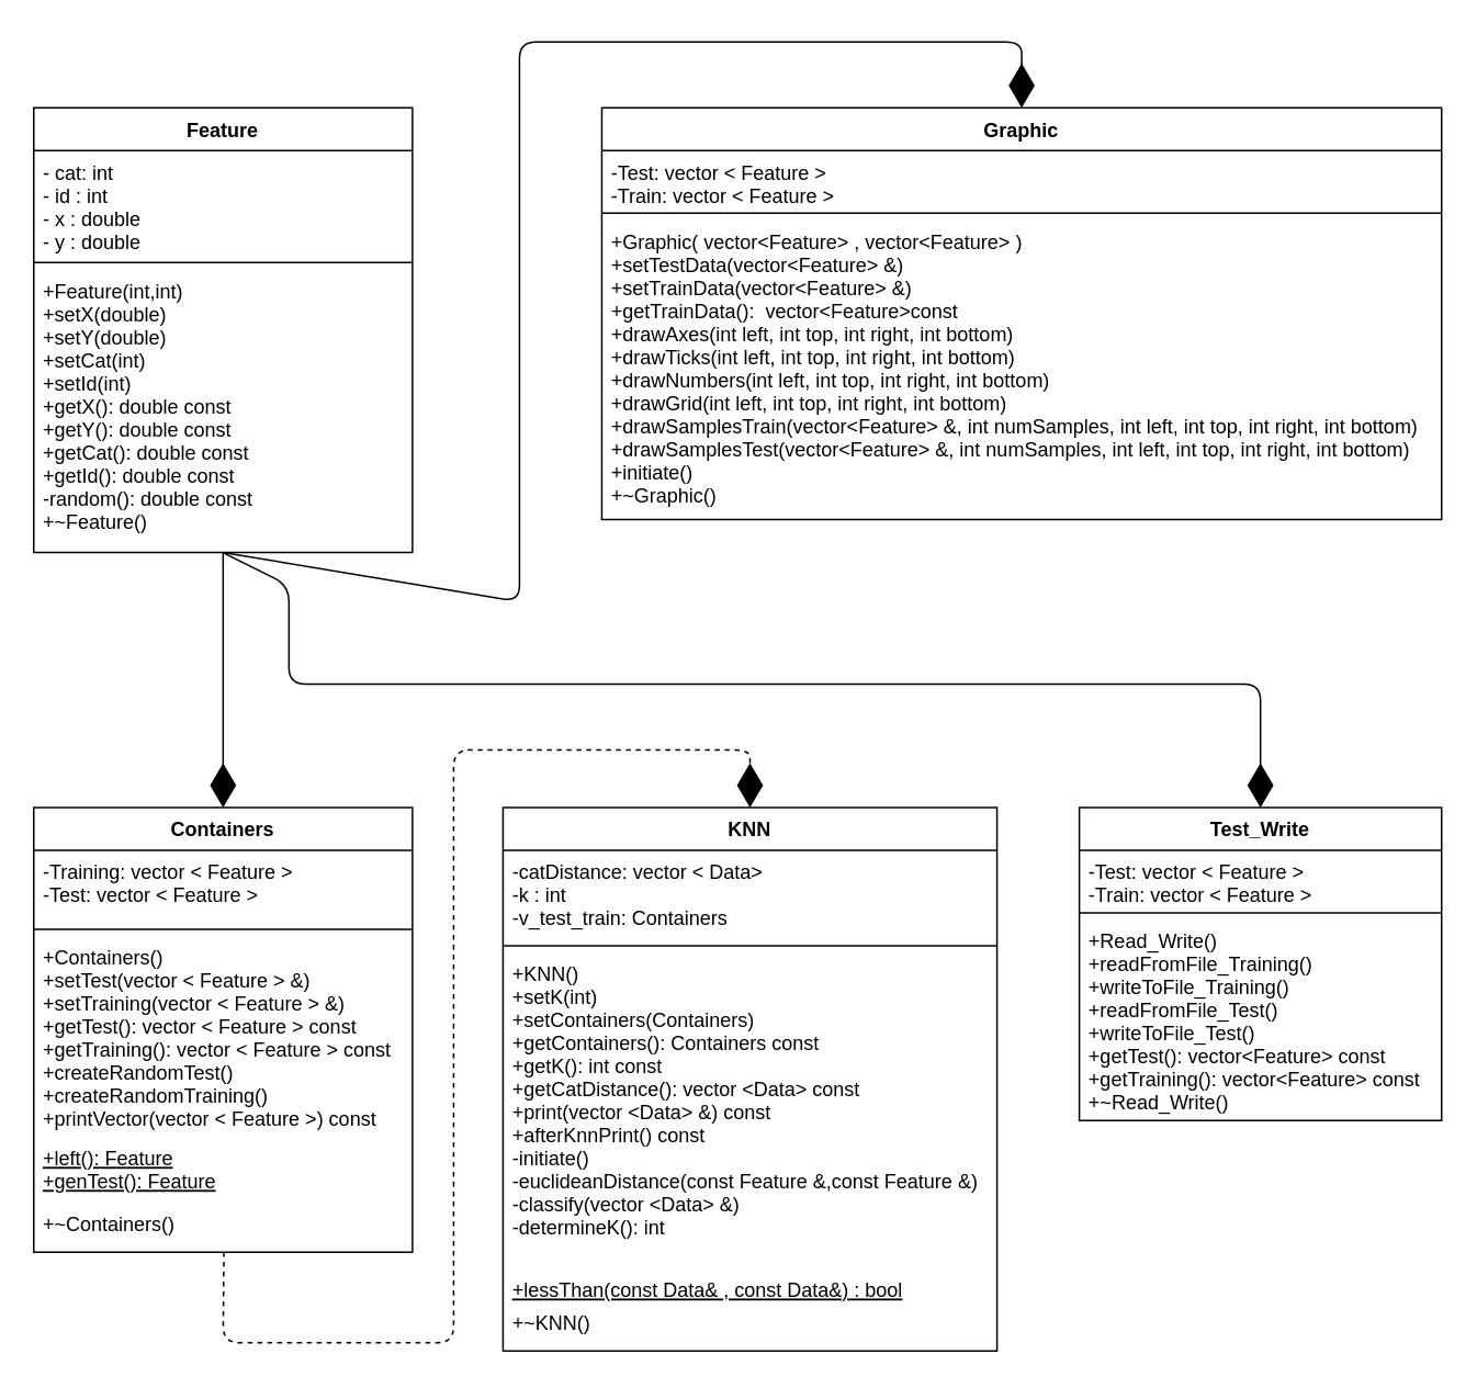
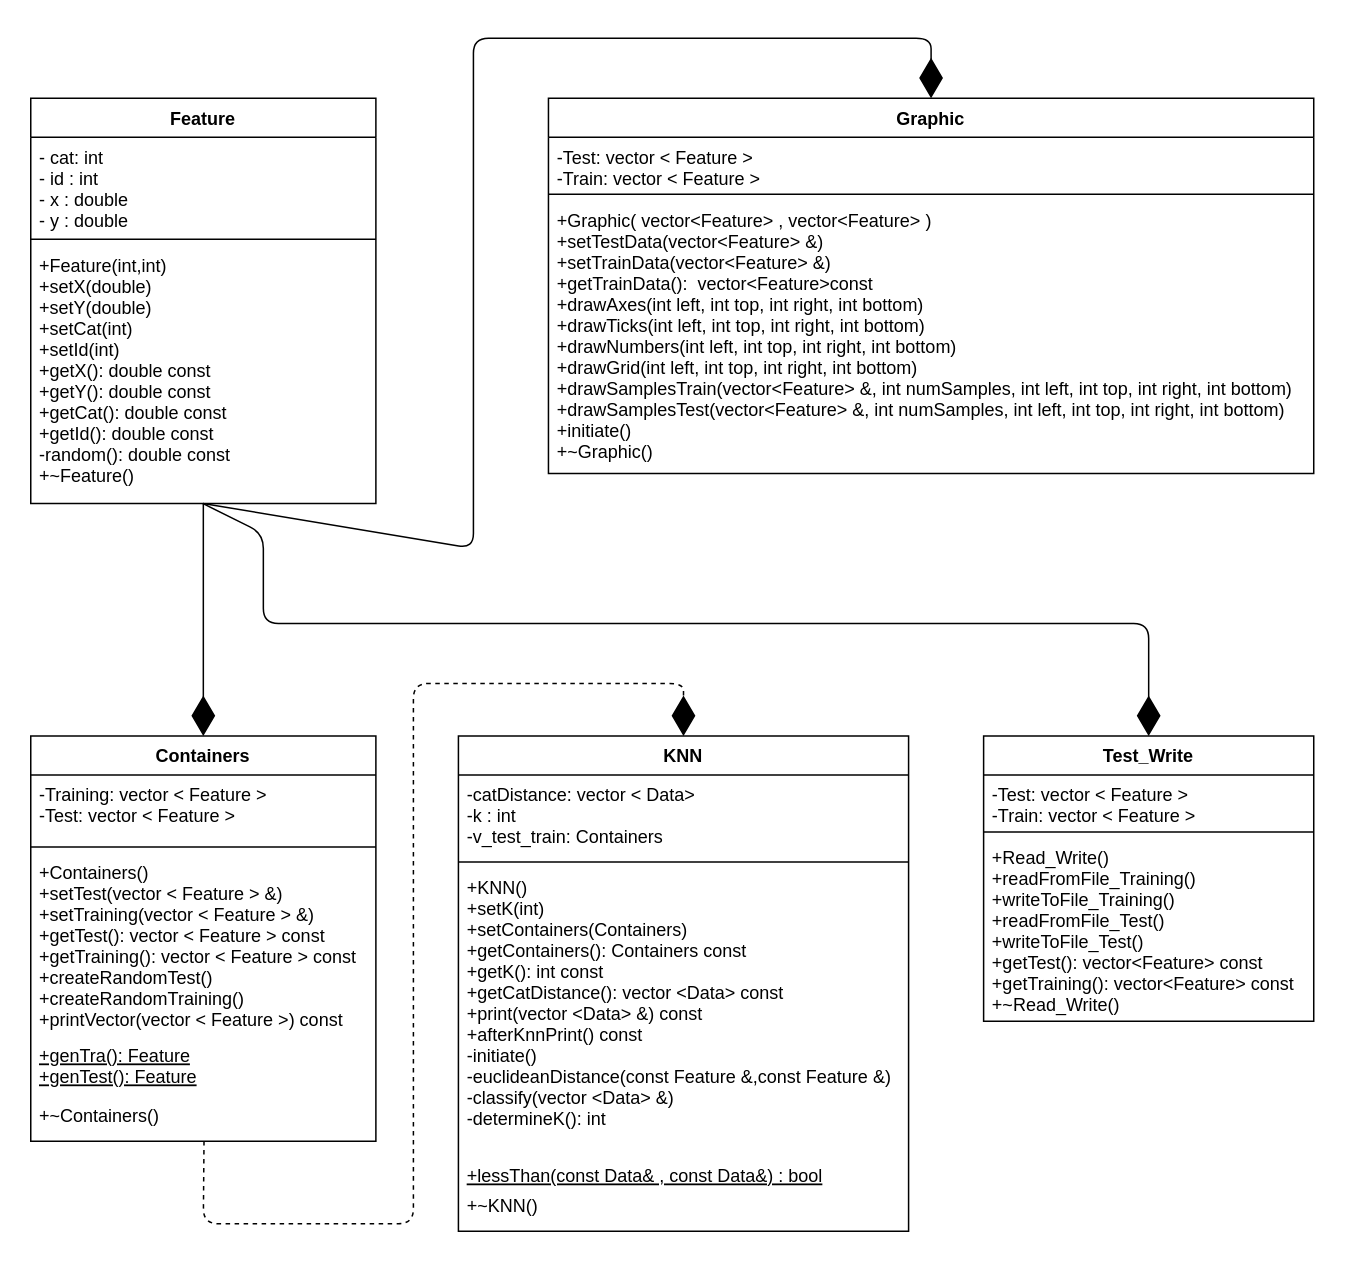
  <mxCell id="0" />
  <mxCell id="1" parent="0" />
  <mxCell id="2" value="Feature" style="swimlane;fontStyle=1;align=center;verticalAlign=top;childLayout=stackLayout;horizontal=1;startSize=26;horizontalStack=0;resizeParent=1;resizeLast=0;collapsible=1;marginBottom=0;rounded=0;shadow=0;strokeWidth=1;" parent="1" vertex="1"><mxGeometry x="20" y="60" width="230" height="270" as="geometry"><mxRectangle x="220" y="120" width="160" height="26" as="alternateBounds" /></mxGeometry></mxCell>
  <mxCell id="3" value="- cat: int&#10;- id : int&#10;- x : double&#10;- y : double" style="text;align=left;verticalAlign=top;spacingLeft=4;spacingRight=4;overflow=hidden;rotatable=0;points=[[0,0.5],[1,0.5]];portConstraint=eastwest;rounded=0;shadow=0;html=0;" parent="2" vertex="1"><mxGeometry y="26" width="230" height="64" as="geometry" /></mxCell>
  <mxCell id="4" value="" style="line;html=1;strokeWidth=1;align=left;verticalAlign=middle;spacingTop=-1;spacingLeft=3;spacingRight=3;rotatable=0;labelPosition=right;points=[];portConstraint=eastwest;" parent="2" vertex="1"><mxGeometry y="90" width="230" height="8" as="geometry" /></mxCell>
  <mxCell id="5" value="+Feature(int,int)&#10;+setX(double)&#10;+setY(double)&#10;+setCat(int)&#10;+setId(int)&#10;+getX(): double const&#10;+getY(): double const&#10;+getCat(): double const&#10;+getId(): double const&#10;-random(): double const&#10;+~Feature()" style="text;align=left;verticalAlign=top;spacingLeft=4;spacingRight=4;overflow=hidden;rotatable=0;points=[[0,0.5],[1,0.5]];portConstraint=eastwest;" parent="2" vertex="1"><mxGeometry y="98" width="230" height="172" as="geometry" /></mxCell>
  <mxCell id="6" value="Containers" style="swimlane;fontStyle=1;align=center;verticalAlign=top;childLayout=stackLayout;horizontal=1;startSize=26;horizontalStack=0;resizeParent=1;resizeLast=0;collapsible=1;marginBottom=0;rounded=0;shadow=0;strokeWidth=1;" parent="1" vertex="1"><mxGeometry x="20" y="485" width="230" height="270" as="geometry"><mxRectangle x="130" y="380" width="160" height="26" as="alternateBounds" /></mxGeometry></mxCell>
  <mxCell id="7" value="-Training: vector &lt; Feature &gt;&#10;-Test: vector &lt; Feature &gt;" style="text;align=left;verticalAlign=top;spacingLeft=4;spacingRight=4;overflow=hidden;rotatable=0;points=[[0,0.5],[1,0.5]];portConstraint=eastwest;" parent="6" vertex="1"><mxGeometry y="26" width="230" height="44" as="geometry" /></mxCell>
  <mxCell id="8" value="" style="line;html=1;strokeWidth=1;align=left;verticalAlign=middle;spacingTop=-1;spacingLeft=3;spacingRight=3;rotatable=0;labelPosition=right;points=[];portConstraint=eastwest;" parent="6" vertex="1"><mxGeometry y="70" width="230" height="8" as="geometry" /></mxCell>
  <mxCell id="9" value="+Containers()&#10;+setTest(vector &lt; Feature &gt; &amp;)&#10;+setTraining(vector &lt; Feature &gt; &amp;)&#10;+getTest(): vector &lt; Feature &gt; const&#10;+getTraining(): vector &lt; Feature &gt; const&#10;+createRandomTest()&#10;+createRandomTraining()&#10;+printVector(vector &lt; Feature &gt;) const&#10;" style="text;align=left;verticalAlign=top;spacingLeft=4;spacingRight=4;overflow=hidden;rotatable=0;points=[[0,0.5],[1,0.5]];portConstraint=eastwest;fontStyle=0;" parent="6" vertex="1"><mxGeometry y="78" width="230" height="122" as="geometry" /></mxCell>
- <mxCell id="10" value="+left(): Feature&#10;+genTest(): Feature&#10;" style="text;align=left;verticalAlign=top;spacingLeft=4;spacingRight=4;overflow=hidden;rotatable=0;points=[[0,0.5],[1,0.5]];portConstraint=eastwest;fontStyle=4;" parent="6" vertex="1"><mxGeometry y="200" width="230" height="40" as="geometry" /></mxCell>
+ <mxCell id="10" value="+genTra(): Feature&#10;+genTest(): Feature&#10;" style="text;align=left;verticalAlign=top;spacingLeft=4;spacingRight=4;overflow=hidden;rotatable=0;points=[[0,0.5],[1,0.5]];portConstraint=eastwest;fontStyle=4;" parent="6" vertex="1"><mxGeometry y="200" width="230" height="40" as="geometry" /></mxCell>
  <mxCell id="11" value="+~Containers()" style="text;align=left;verticalAlign=top;spacingLeft=4;spacingRight=4;overflow=hidden;rotatable=0;points=[[0,0.5],[1,0.5]];portConstraint=eastwest;fontStyle=0;" parent="6" vertex="1"><mxGeometry y="240" width="230" height="30" as="geometry" /></mxCell>
  <mxCell id="12" value="" style="endArrow=diamondThin;endFill=1;endSize=24;html=1;fontColor=#000000;entryX=0.5;entryY=0;entryDx=0;entryDy=0;exitX=0.5;exitY=1;exitDx=0;exitDy=0;exitPerimeter=0;" parent="1" source="5" target="6" edge="1"><mxGeometry width="160" relative="1" as="geometry"><mxPoint x="155" y="330" as="sourcePoint" /><mxPoint x="135" y="360" as="targetPoint" /></mxGeometry></mxCell>
  <mxCell id="13" value="KNN" style="swimlane;fontStyle=1;align=center;verticalAlign=top;childLayout=stackLayout;horizontal=1;startSize=26;horizontalStack=0;resizeParent=1;resizeLast=0;collapsible=1;marginBottom=0;rounded=0;shadow=0;strokeWidth=1;" parent="1" vertex="1"><mxGeometry x="305" y="485" width="300" height="330" as="geometry"><mxRectangle x="130" y="380" width="160" height="26" as="alternateBounds" /></mxGeometry></mxCell>
  <mxCell id="14" value="-catDistance: vector &lt; Data&gt;&#10;-k : int&#10;-v_test_train: Containers" style="text;align=left;verticalAlign=top;spacingLeft=4;spacingRight=4;overflow=hidden;rotatable=0;points=[[0,0.5],[1,0.5]];portConstraint=eastwest;" parent="13" vertex="1"><mxGeometry y="26" width="300" height="54" as="geometry" /></mxCell>
  <mxCell id="15" value="" style="line;html=1;strokeWidth=1;align=left;verticalAlign=middle;spacingTop=-1;spacingLeft=3;spacingRight=3;rotatable=0;labelPosition=right;points=[];portConstraint=eastwest;" parent="13" vertex="1"><mxGeometry y="80" width="300" height="8" as="geometry" /></mxCell>
  <mxCell id="16" value="+KNN()&#10;+setK(int)&#10;+setContainers(Containers)&#10;+getContainers(): Containers const&#10;+getK(): int const&#10;+getCatDistance(): vector &lt;Data&gt; const&#10;+print(vector &lt;Data&gt; &amp;) const&#10;+afterKnnPrint() const&#10;-initiate()&#10;-euclideanDistance(const Feature &amp;,const Feature &amp;)&#10;-classify(vector &lt;Data&gt; &amp;)&#10;-determineK(): int" style="text;align=left;verticalAlign=top;spacingLeft=4;spacingRight=4;overflow=hidden;rotatable=0;points=[[0,0.5],[1,0.5]];portConstraint=eastwest;fontStyle=0;" parent="13" vertex="1"><mxGeometry y="88" width="300" height="192" as="geometry" /></mxCell>
  <mxCell id="17" value="+lessThan(const Data&amp; , const Data&amp;) : bool" style="text;align=left;verticalAlign=top;spacingLeft=4;spacingRight=4;overflow=hidden;rotatable=0;points=[[0,0.5],[1,0.5]];portConstraint=eastwest;fontStyle=4;" parent="13" vertex="1"><mxGeometry y="280" width="300" height="20" as="geometry" /></mxCell>
  <mxCell id="18" value="+~KNN()" style="text;align=left;verticalAlign=top;spacingLeft=4;spacingRight=4;overflow=hidden;rotatable=0;points=[[0,0.5],[1,0.5]];portConstraint=eastwest;fontStyle=0;" parent="13" vertex="1"><mxGeometry y="300" width="300" height="30" as="geometry" /></mxCell>
  <mxCell id="19" value="" style="endArrow=diamondThin;endFill=1;endSize=24;html=1;fontColor=#000000;entryX=0.5;entryY=0;entryDx=0;entryDy=0;exitX=0.502;exitY=0.998;exitDx=0;exitDy=0;exitPerimeter=0;dashed=1;" parent="1" source="11" target="13" edge="1"><mxGeometry width="160" relative="1" as="geometry"><mxPoint x="159.41" y="680" as="sourcePoint" /><mxPoint x="159.41" y="750" as="targetPoint" /><Array as="points"><mxPoint x="135" y="810" /><mxPoint x="275" y="810" /><mxPoint x="275" y="450" /><mxPoint x="455" y="450" /></Array></mxGeometry></mxCell>
  <mxCell id="20" value="Graphic" style="swimlane;fontStyle=1;align=center;verticalAlign=top;childLayout=stackLayout;horizontal=1;startSize=26;horizontalStack=0;resizeParent=1;resizeLast=0;collapsible=1;marginBottom=0;rounded=0;shadow=0;strokeWidth=1;" parent="1" vertex="1"><mxGeometry x="365" y="60" width="510" height="250" as="geometry"><mxRectangle x="130" y="380" width="160" height="26" as="alternateBounds" /></mxGeometry></mxCell>
  <mxCell id="21" value="-Test: vector &lt; Feature &gt;&#10;-Train: vector &lt; Feature &gt;" style="text;align=left;verticalAlign=top;spacingLeft=4;spacingRight=4;overflow=hidden;rotatable=0;points=[[0,0.5],[1,0.5]];portConstraint=eastwest;" parent="20" vertex="1"><mxGeometry y="26" width="510" height="34" as="geometry" /></mxCell>
  <mxCell id="22" value="" style="line;html=1;strokeWidth=1;align=left;verticalAlign=middle;spacingTop=-1;spacingLeft=3;spacingRight=3;rotatable=0;labelPosition=right;points=[];portConstraint=eastwest;" parent="20" vertex="1"><mxGeometry y="60" width="510" height="8" as="geometry" /></mxCell>
  <mxCell id="23" value="+Graphic( vector&lt;Feature&gt; , vector&lt;Feature&gt; )&#10;+setTestData(vector&lt;Feature&gt; &amp;)&#10;+setTrainData(vector&lt;Feature&gt; &amp;)&#10;+getTrainData():  vector&lt;Feature&gt;const&#10;+drawAxes(int left, int top, int right, int bottom)&#10;+drawTicks(int left, int top, int right, int bottom)&#10;+drawNumbers(int left, int top, int right, int bottom)&#10;+drawGrid(int left, int top, int right, int bottom)&#10;+drawSamplesTrain(vector&lt;Feature&gt; &amp;, int numSamples, int left, int top, int right, int bottom)&#10;+drawSamplesTest(vector&lt;Feature&gt; &amp;, int numSamples, int left, int top, int right, int bottom)&#10;+initiate()&#10;+~Graphic()" style="text;align=left;verticalAlign=top;spacingLeft=4;spacingRight=4;overflow=hidden;rotatable=0;points=[[0,0.5],[1,0.5]];portConstraint=eastwest;fontStyle=0;" parent="20" vertex="1"><mxGeometry y="68" width="510" height="182" as="geometry" /></mxCell>
  <mxCell id="24" value="Test_Write" style="swimlane;fontStyle=1;align=center;verticalAlign=top;childLayout=stackLayout;horizontal=1;startSize=26;horizontalStack=0;resizeParent=1;resizeLast=0;collapsible=1;marginBottom=0;rounded=0;shadow=0;strokeWidth=1;" parent="1" vertex="1"><mxGeometry x="655" y="485" width="220" height="190" as="geometry"><mxRectangle x="130" y="380" width="160" height="26" as="alternateBounds" /></mxGeometry></mxCell>
  <mxCell id="25" value="-Test: vector &lt; Feature &gt;&#10;-Train: vector &lt; Feature &gt;" style="text;align=left;verticalAlign=top;spacingLeft=4;spacingRight=4;overflow=hidden;rotatable=0;points=[[0,0.5],[1,0.5]];portConstraint=eastwest;" parent="24" vertex="1"><mxGeometry y="26" width="220" height="34" as="geometry" /></mxCell>
  <mxCell id="26" value="" style="line;html=1;strokeWidth=1;align=left;verticalAlign=middle;spacingTop=-1;spacingLeft=3;spacingRight=3;rotatable=0;labelPosition=right;points=[];portConstraint=eastwest;" parent="24" vertex="1"><mxGeometry y="60" width="220" height="8" as="geometry" /></mxCell>
  <mxCell id="27" value="+Read_Write()&#10;+readFromFile_Training()&#10;+writeToFile_Training()&#10;+readFromFile_Test()&#10;+writeToFile_Test()&#10;+getTest(): vector&lt;Feature&gt; const&#10;+getTraining(): vector&lt;Feature&gt; const&#10;+~Read_Write()" style="text;align=left;verticalAlign=top;spacingLeft=4;spacingRight=4;overflow=hidden;rotatable=0;points=[[0,0.5],[1,0.5]];portConstraint=eastwest;fontStyle=0;" parent="24" vertex="1"><mxGeometry y="68" width="220" height="122" as="geometry" /></mxCell>
  <mxCell id="28" value="" style="endArrow=diamondThin;endFill=1;endSize=24;html=1;fontColor=#000000;exitX=0.498;exitY=1;exitDx=0;exitDy=0;exitPerimeter=0;entryX=0.5;entryY=0;entryDx=0;entryDy=0;" parent="1" source="5" target="24" edge="1"><mxGeometry width="160" relative="1" as="geometry"><mxPoint x="315" y="330" as="sourcePoint" /><mxPoint x="435" y="530" as="targetPoint" /><Array as="points"><mxPoint x="175" y="350" /><mxPoint x="175" y="410" /><mxPoint x="315" y="410" /><mxPoint x="765" y="410" /></Array></mxGeometry></mxCell>
  <mxCell id="29" value="" style="endArrow=diamondThin;endFill=1;endSize=24;html=1;fontColor=#000000;entryX=0.5;entryY=0;entryDx=0;entryDy=0;exitX=0.499;exitY=1;exitDx=0;exitDy=0;exitPerimeter=0;" parent="1" source="5" target="20" edge="1"><mxGeometry width="160" relative="1" as="geometry"><mxPoint x="165" y="316" as="sourcePoint" /><mxPoint x="605" y="90" as="targetPoint" /><Array as="points"><mxPoint x="315" y="360" /><mxPoint x="315" y="20" /><mxPoint x="620" y="20" /></Array></mxGeometry></mxCell>
